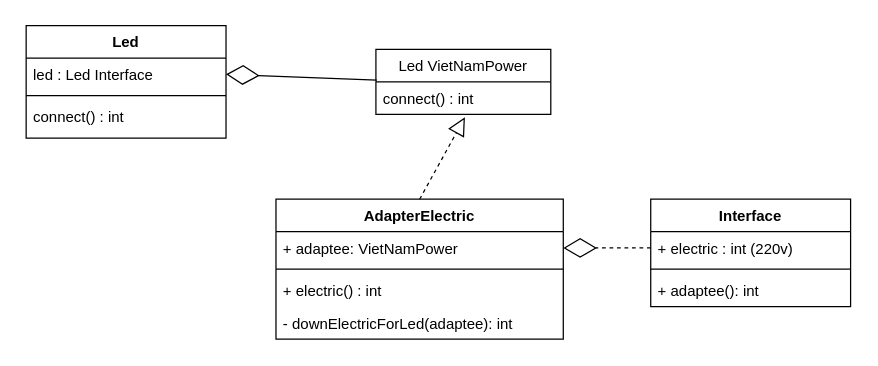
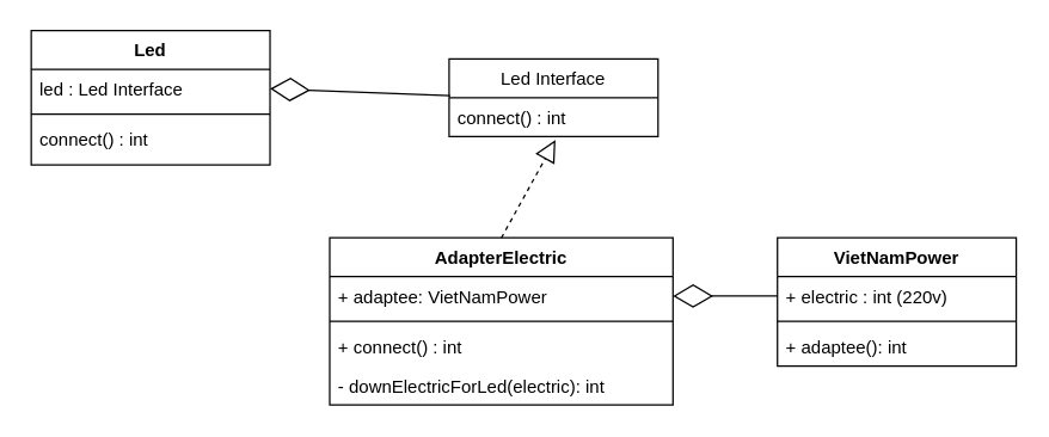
  <mxCell id="0" />
  <mxCell id="1" parent="0" />
  <mxCell id="2" value="Led" style="swimlane;fontStyle=1;align=center;verticalAlign=top;childLayout=stackLayout;horizontal=1;startSize=26;horizontalStack=0;resizeParent=1;resizeParentMax=0;resizeLast=0;collapsible=1;marginBottom=0;fillColor=none;gradientColor=none;" vertex="1" parent="1"><mxGeometry x="20" y="20" width="160" height="90" as="geometry" /></mxCell>
  <mxCell id="3" value="led : Led Interface" style="text;strokeColor=none;fillColor=none;align=left;verticalAlign=top;spacingLeft=4;spacingRight=4;overflow=hidden;rotatable=0;points=[[0,0.5],[1,0.5]];portConstraint=eastwest;" vertex="1" parent="2"><mxGeometry y="26" width="160" height="26" as="geometry" /></mxCell>
  <mxCell id="4" value="" style="line;strokeWidth=1;fillColor=none;align=left;verticalAlign=middle;spacingTop=-1;spacingLeft=3;spacingRight=3;rotatable=0;labelPosition=right;points=[];portConstraint=eastwest;" vertex="1" parent="2"><mxGeometry y="52" width="160" height="8" as="geometry" /></mxCell>
  <mxCell id="5" value="connect() : int" style="text;strokeColor=none;fillColor=none;align=left;verticalAlign=top;spacingLeft=4;spacingRight=4;overflow=hidden;rotatable=0;points=[[0,0.5],[1,0.5]];portConstraint=eastwest;" vertex="1" parent="2"><mxGeometry y="60" width="160" height="30" as="geometry" /></mxCell>
- <mxCell id="6" value="Led VietNamPower" style="swimlane;fontStyle=0;childLayout=stackLayout;horizontal=1;startSize=26;fillColor=none;horizontalStack=0;resizeParent=1;resizeParentMax=0;resizeLast=0;collapsible=1;marginBottom=0;align=center;" vertex="1" parent="1"><mxGeometry x="300" y="39" width="140" height="52" as="geometry" /></mxCell>
+ <mxCell id="6" value="Led Interface" style="swimlane;fontStyle=0;childLayout=stackLayout;horizontal=1;startSize=26;fillColor=none;horizontalStack=0;resizeParent=1;resizeParentMax=0;resizeLast=0;collapsible=1;marginBottom=0;align=center;" vertex="1" parent="1"><mxGeometry x="300" y="39" width="140" height="52" as="geometry" /></mxCell>
  <mxCell id="7" value="connect() : int" style="text;strokeColor=none;fillColor=none;align=left;verticalAlign=top;spacingLeft=4;spacingRight=4;overflow=hidden;rotatable=0;points=[[0,0.5],[1,0.5]];portConstraint=eastwest;" vertex="1" parent="6"><mxGeometry y="26" width="140" height="26" as="geometry" /></mxCell>
  <mxCell id="8" value="" style="endArrow=diamondThin;endFill=0;endSize=24;html=1;exitX=0.005;exitY=-0.049;exitDx=0;exitDy=0;exitPerimeter=0;entryX=1;entryY=0.5;entryDx=0;entryDy=0;" edge="1" parent="1" source="7" target="3"><mxGeometry width="160" relative="1" as="geometry"><mxPoint x="280" y="139" as="sourcePoint" /><mxPoint x="440" y="139" as="targetPoint" /></mxGeometry></mxCell>
- <mxCell id="9" value="Interface" style="swimlane;fontStyle=1;align=center;verticalAlign=top;childLayout=stackLayout;horizontal=1;startSize=26;horizontalStack=0;resizeParent=1;resizeParentMax=0;resizeLast=0;collapsible=1;marginBottom=0;fillColor=none;gradientColor=none;" vertex="1" parent="1"><mxGeometry x="520" y="159" width="160" height="86" as="geometry" /></mxCell>
+ <mxCell id="9" value="VietNamPower" style="swimlane;fontStyle=1;align=center;verticalAlign=top;childLayout=stackLayout;horizontal=1;startSize=26;horizontalStack=0;resizeParent=1;resizeParentMax=0;resizeLast=0;collapsible=1;marginBottom=0;fillColor=none;gradientColor=none;" vertex="1" parent="1"><mxGeometry x="520" y="159" width="160" height="86" as="geometry" /></mxCell>
  <mxCell id="10" value="+ electric : int (220v)" style="text;strokeColor=none;fillColor=none;align=left;verticalAlign=top;spacingLeft=4;spacingRight=4;overflow=hidden;rotatable=0;points=[[0,0.5],[1,0.5]];portConstraint=eastwest;" vertex="1" parent="9"><mxGeometry y="26" width="160" height="26" as="geometry" /></mxCell>
  <mxCell id="11" value="" style="line;strokeWidth=1;fillColor=none;align=left;verticalAlign=middle;spacingTop=-1;spacingLeft=3;spacingRight=3;rotatable=0;labelPosition=right;points=[];portConstraint=eastwest;" vertex="1" parent="9"><mxGeometry y="52" width="160" height="8" as="geometry" /></mxCell>
  <mxCell id="12" value="+ adaptee(): int" style="text;strokeColor=none;fillColor=none;align=left;verticalAlign=top;spacingLeft=4;spacingRight=4;overflow=hidden;rotatable=0;points=[[0,0.5],[1,0.5]];portConstraint=eastwest;" vertex="1" parent="9"><mxGeometry y="60" width="160" height="26" as="geometry" /></mxCell>
  <mxCell id="13" value="AdapterElectric" style="swimlane;fontStyle=1;align=center;verticalAlign=top;childLayout=stackLayout;horizontal=1;startSize=26;horizontalStack=0;resizeParent=1;resizeParentMax=0;resizeLast=0;collapsible=1;marginBottom=0;fillColor=none;gradientColor=none;" vertex="1" parent="1"><mxGeometry x="220" y="159" width="230" height="112" as="geometry" /></mxCell>
  <mxCell id="14" value="+ adaptee: VietNamPower" style="text;strokeColor=none;fillColor=none;align=left;verticalAlign=top;spacingLeft=4;spacingRight=4;overflow=hidden;rotatable=0;points=[[0,0.5],[1,0.5]];portConstraint=eastwest;" vertex="1" parent="13"><mxGeometry y="26" width="230" height="26" as="geometry" /></mxCell>
  <mxCell id="15" value="" style="line;strokeWidth=1;fillColor=none;align=left;verticalAlign=middle;spacingTop=-1;spacingLeft=3;spacingRight=3;rotatable=0;labelPosition=right;points=[];portConstraint=eastwest;" vertex="1" parent="13"><mxGeometry y="52" width="230" height="8" as="geometry" /></mxCell>
- <mxCell id="16" value="+ electric() : int" style="text;strokeColor=none;fillColor=none;align=left;verticalAlign=top;spacingLeft=4;spacingRight=4;overflow=hidden;rotatable=0;points=[[0,0.5],[1,0.5]];portConstraint=eastwest;" vertex="1" parent="13"><mxGeometry y="60" width="230" height="26" as="geometry" /></mxCell>
- <mxCell id="17" value="- downElectricForLed(adaptee): int" style="text;strokeColor=none;fillColor=none;align=left;verticalAlign=top;spacingLeft=4;spacingRight=4;overflow=hidden;rotatable=0;points=[[0,0.5],[1,0.5]];portConstraint=eastwest;" vertex="1" parent="13"><mxGeometry y="86" width="230" height="26" as="geometry" /></mxCell>
+ <mxCell id="16" value="+ connect() : int" style="text;strokeColor=none;fillColor=none;align=left;verticalAlign=top;spacingLeft=4;spacingRight=4;overflow=hidden;rotatable=0;points=[[0,0.5],[1,0.5]];portConstraint=eastwest;" vertex="1" parent="13"><mxGeometry y="60" width="230" height="26" as="geometry" /></mxCell>
+ <mxCell id="17" value="- downElectricForLed(electric): int" style="text;strokeColor=none;fillColor=none;align=left;verticalAlign=top;spacingLeft=4;spacingRight=4;overflow=hidden;rotatable=0;points=[[0,0.5],[1,0.5]];portConstraint=eastwest;" vertex="1" parent="13"><mxGeometry y="86" width="230" height="26" as="geometry" /></mxCell>
  <mxCell id="18" value="" style="endArrow=block;dashed=1;endFill=0;endSize=12;html=1;entryX=0.509;entryY=1.092;entryDx=0;entryDy=0;entryPerimeter=0;exitX=0.5;exitY=0;exitDx=0;exitDy=0;" edge="1" parent="1" source="13" target="7"><mxGeometry width="160" relative="1" as="geometry"><mxPoint x="390" y="149" as="sourcePoint" /><mxPoint x="550" y="149" as="targetPoint" /></mxGeometry></mxCell>
- <mxCell id="19" value="" style="endArrow=diamondThin;endFill=0;endSize=24;html=1;exitX=0;exitY=0.5;exitDx=0;exitDy=0;entryX=1;entryY=0.5;entryDx=0;entryDy=0;dashed=1;" edge="1" parent="1" source="10" target="14"><mxGeometry width="160" relative="1" as="geometry"><mxPoint x="340.7" y="102.726" as="sourcePoint" /><mxPoint x="260" y="98" as="targetPoint" /></mxGeometry></mxCell>
+ <mxCell id="19" value="" style="endArrow=diamondThin;endFill=0;endSize=24;html=1;exitX=0;exitY=0.5;exitDx=0;exitDy=0;entryX=1;entryY=0.5;entryDx=0;entryDy=0;" edge="1" parent="1" source="10" target="14"><mxGeometry width="160" relative="1" as="geometry"><mxPoint x="340.7" y="102.726" as="sourcePoint" /><mxPoint x="260" y="98" as="targetPoint" /></mxGeometry></mxCell>
